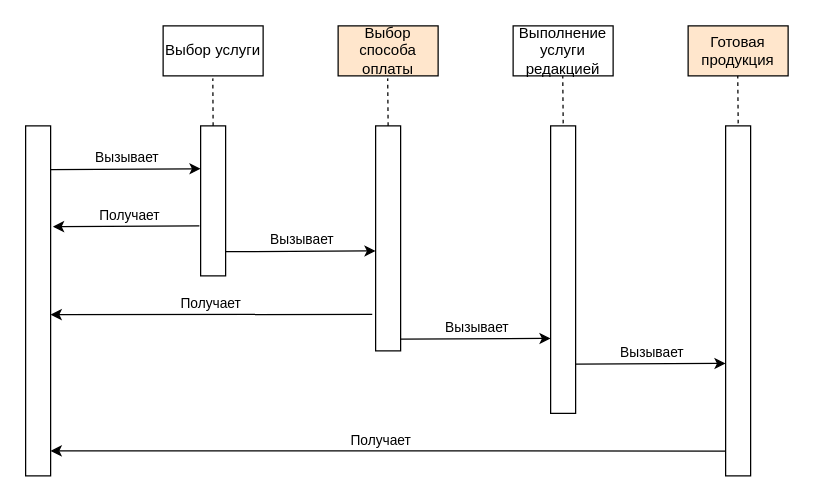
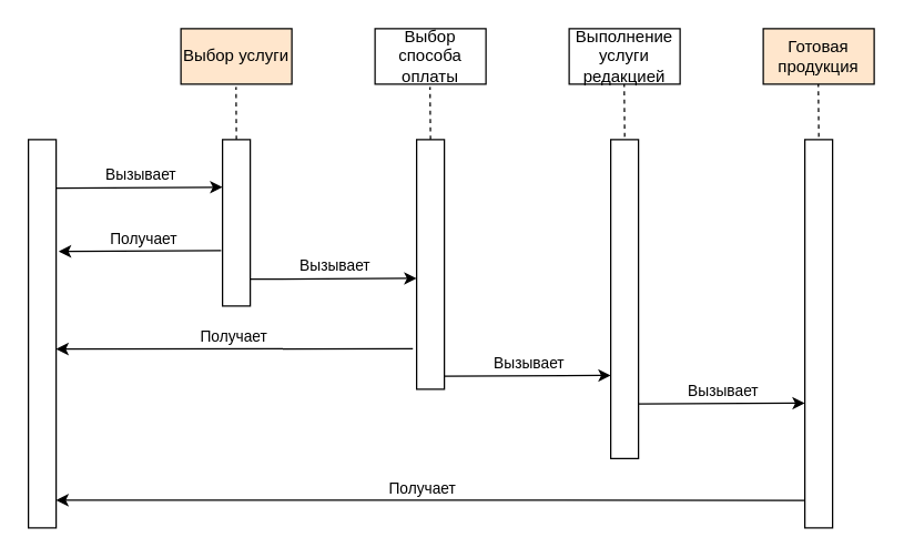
  <mxCell id="0" />
  <mxCell id="1" parent="0" />
- <mxCell id="2" value="Выбор услуги" style="rounded=0;whiteSpace=wrap;html=1;" parent="1" vertex="1"><mxGeometry x="130" y="20" width="80" height="40" as="geometry" /></mxCell>
- <mxCell id="3" value="Выбор способа оплаты" style="rounded=0;whiteSpace=wrap;html=1;fillColor=#ffe6cc;" parent="1" vertex="1"><mxGeometry x="270" y="20" width="80" height="40" as="geometry" /></mxCell>
+ <mxCell id="2" value="Выбор услуги" style="rounded=0;whiteSpace=wrap;html=1;fillColor=#ffe6cc;" parent="1" vertex="1"><mxGeometry x="130" y="20" width="80" height="40" as="geometry" /></mxCell>
+ <mxCell id="3" value="Выбор способа оплаты" style="rounded=0;whiteSpace=wrap;html=1;" parent="1" vertex="1"><mxGeometry x="270" y="20" width="80" height="40" as="geometry" /></mxCell>
  <mxCell id="4" value="" style="rounded=0;whiteSpace=wrap;html=1;" parent="1" vertex="1"><mxGeometry x="20" y="100" width="20" height="280" as="geometry" /></mxCell>
  <mxCell id="5" value="" style="rounded=0;whiteSpace=wrap;html=1;" parent="1" vertex="1"><mxGeometry x="160" y="100" width="20" height="120" as="geometry" /></mxCell>
  <mxCell id="6" value="" style="rounded=0;whiteSpace=wrap;html=1;" parent="1" vertex="1"><mxGeometry x="300" y="100" width="20" height="180" as="geometry" /></mxCell>
  <mxCell id="7" value="" style="endArrow=none;dashed=1;html=1;rounded=0;fontSize=12;startSize=8;endSize=8;curved=1;entryX=0.5;entryY=1.058;entryDx=0;entryDy=0;entryPerimeter=0;exitX=0.5;exitY=0;exitDx=0;exitDy=0;" parent="1" source="5" edge="1"><mxGeometry width="50" height="50" relative="1" as="geometry"><mxPoint x="169.76" y="100" as="sourcePoint" /><mxPoint x="169.76" y="62" as="targetPoint" /></mxGeometry></mxCell>
  <mxCell id="8" value="" style="endArrow=none;dashed=1;html=1;rounded=0;fontSize=12;startSize=8;endSize=8;curved=1;entryX=0.5;entryY=1.058;entryDx=0;entryDy=0;entryPerimeter=0;exitX=0.5;exitY=0;exitDx=0;exitDy=0;" parent="1" source="6" edge="1"><mxGeometry width="50" height="50" relative="1" as="geometry"><mxPoint x="309.9" y="220" as="sourcePoint" /><mxPoint x="309.66" y="62" as="targetPoint" /></mxGeometry></mxCell>
  <mxCell id="9" value="" style="endArrow=classic;html=1;rounded=0;exitX=1.121;exitY=0.076;exitDx=0;exitDy=0;exitPerimeter=0;entryX=0.121;entryY=0.286;entryDx=0;entryDy=0;entryPerimeter=0;" edge="1" parent="1"><mxGeometry width="50" height="50" relative="1" as="geometry"><mxPoint x="40" y="134.96" as="sourcePoint" /><mxPoint x="160" y="134.32" as="targetPoint" /></mxGeometry></mxCell>
  <mxCell id="10" value="Вызывает" style="edgeLabel;html=1;align=center;verticalAlign=middle;resizable=0;points=[];" vertex="1" connectable="0" parent="9"><mxGeometry x="-0.235" y="2" relative="1" as="geometry"><mxPoint x="15" y="-8" as="offset" /></mxGeometry></mxCell>
  <mxCell id="11" value="" style="endArrow=classic;html=1;rounded=0;exitX=-0.05;exitY=0.667;exitDx=0;exitDy=0;exitPerimeter=0;entryX=1.093;entryY=0.288;entryDx=0;entryDy=0;entryPerimeter=0;" edge="1" parent="1" source="5" target="4"><mxGeometry width="50" height="50" relative="1" as="geometry"><mxPoint x="140" y="260" as="sourcePoint" /><mxPoint x="190" y="210" as="targetPoint" /></mxGeometry></mxCell>
  <mxCell id="12" value="Получает" style="edgeLabel;html=1;align=center;verticalAlign=middle;resizable=0;points=[];" vertex="1" connectable="0" parent="11"><mxGeometry x="0.046" y="-1" relative="1" as="geometry"><mxPoint x="5" y="-8" as="offset" /></mxGeometry></mxCell>
  <mxCell id="13" style="edgeStyle=orthogonalEdgeStyle;rounded=0;orthogonalLoop=1;jettySize=auto;html=1;exitX=0.5;exitY=1;exitDx=0;exitDy=0;" edge="1" parent="1" source="5" target="5"><mxGeometry relative="1" as="geometry" /></mxCell>
  <mxCell id="14" value="Выполнение услуги редакцией" style="rounded=0;whiteSpace=wrap;html=1;" vertex="1" parent="1"><mxGeometry x="410" y="20" width="80" height="40" as="geometry" /></mxCell>
  <mxCell id="15" value="&lt;span style=&quot;color: rgba(0, 0, 0, 0); font-family: monospace; font-size: 0px; text-align: start; text-wrap: nowrap;&quot;&gt;%3CmxGraphModel%3E%3Croot%3E%3CmxCell%20id%3D%220%22%2F%3E%3CmxCell%20id%3D%221%22%20parent%3D%220%22%2F%3E%3CmxCell%20id%3D%222%22%20value%3D%22%D0%92%D1%8B%D0%BF%D0%BE%D0%BB%D0%BD%D0%B5%D0%BD%D0%B8%D0%B5%20%D1%83%D1%81%D0%BB%D1%83%D0%B3%D0%B8%20%D1%80%D0%B5%D0%B4%D0%B0%D0%BA%D1%86%D0%B8%D0%B5%D0%B9%22%20style%3D%22rounded%3D0%3BwhiteSpace%3Dwrap%3Bhtml%3D1%3B%22%20vertex%3D%221%22%20parent%3D%221%22%3E%3CmxGeometry%20x%3D%22460%22%20y%3D%22200%22%20width%3D%2280%22%20height%3D%2240%22%20as%3D%22geometry%22%2F%3E%3C%2FmxCell%3E%3C%2Froot%3E%3C%2FmxGraphModel%3E&lt;/span&gt;" style="rounded=0;whiteSpace=wrap;html=1;" vertex="1" parent="1"><mxGeometry x="440" y="100" width="20" height="230" as="geometry" /></mxCell>
  <mxCell id="16" value="" style="endArrow=none;dashed=1;html=1;rounded=0;fontSize=12;startSize=8;endSize=8;curved=1;entryX=0.5;entryY=1.058;entryDx=0;entryDy=0;entryPerimeter=0;exitX=0.5;exitY=0;exitDx=0;exitDy=0;" edge="1" parent="1"><mxGeometry width="50" height="50" relative="1" as="geometry"><mxPoint x="450.05" y="98" as="sourcePoint" /><mxPoint x="449.71" y="60" as="targetPoint" /></mxGeometry></mxCell>
  <mxCell id="17" value="" style="endArrow=classic;html=1;rounded=0;exitX=1.121;exitY=0.076;exitDx=0;exitDy=0;exitPerimeter=0;entryX=0.121;entryY=0.286;entryDx=0;entryDy=0;entryPerimeter=0;" edge="1" parent="1"><mxGeometry width="50" height="50" relative="1" as="geometry"><mxPoint x="180" y="200.64" as="sourcePoint" /><mxPoint x="300" y="200" as="targetPoint" /></mxGeometry></mxCell>
  <mxCell id="18" value="Вызывает" style="edgeLabel;html=1;align=center;verticalAlign=middle;resizable=0;points=[];" vertex="1" connectable="0" parent="17"><mxGeometry x="-0.235" y="2" relative="1" as="geometry"><mxPoint x="15" y="-8" as="offset" /></mxGeometry></mxCell>
  <mxCell id="19" value="" style="endArrow=classic;html=1;rounded=0;exitX=-0.136;exitY=0.838;exitDx=0;exitDy=0;exitPerimeter=0;entryX=1.179;entryY=0.35;entryDx=0;entryDy=0;entryPerimeter=0;" edge="1" parent="1" source="6"><mxGeometry width="50" height="50" relative="1" as="geometry"><mxPoint x="155" y="250" as="sourcePoint" /><mxPoint x="40" y="251" as="targetPoint" /></mxGeometry></mxCell>
  <mxCell id="20" value="Получает" style="edgeLabel;html=1;align=center;verticalAlign=middle;resizable=0;points=[];" vertex="1" connectable="0" parent="19"><mxGeometry x="0.046" y="-1" relative="1" as="geometry"><mxPoint x="5" y="-8" as="offset" /></mxGeometry></mxCell>
  <mxCell id="21" value="Готовая продукция" style="rounded=0;whiteSpace=wrap;html=1;fillColor=#ffe6cc;" vertex="1" parent="1"><mxGeometry x="550" y="20" width="80" height="40" as="geometry" /></mxCell>
  <mxCell id="22" value="&lt;span style=&quot;color: rgba(0, 0, 0, 0); font-family: monospace; font-size: 0px; text-align: start; text-wrap: nowrap;&quot;&gt;%3CmxGraphModel%3E%3Croot%3E%3CmxCell%20id%3D%220%22%2F%3E%3CmxCell%20id%3D%221%22%20parent%3D%220%22%2F%3E%3CmxCell%20id%3D%222%22%20value%3D%22%D0%92%D1%8B%D0%BF%D0%BE%D0%BB%D0%BD%D0%B5%D0%BD%D0%B8%D0%B5%20%D1%83%D1%81%D0%BB%D1%83%D0%B3%D0%B8%20%D1%80%D0%B5%D0%B4%D0%B0%D0%BA%D1%86%D0%B8%D0%B5%D0%B9%22%20style%3D%22rounded%3D0%3BwhiteSpace%3Dwrap%3Bhtml%3D1%3B%22%20vertex%3D%221%22%20parent%3D%221%22%3E%3CmxGeometry%20x%3D%22460%22%20y%3D%22200%22%20width%3D%2280%22%20height%3D%2240%22%20as%3D%22geometry%22%2F%3E%3C%2FmxCell%3E%3C%2Froot%3E%3C%2FmxGraphModel%3E&lt;/span&gt;" style="rounded=0;whiteSpace=wrap;html=1;" vertex="1" parent="1"><mxGeometry x="580" y="100" width="20" height="280" as="geometry" /></mxCell>
  <mxCell id="23" value="" style="endArrow=none;dashed=1;html=1;rounded=0;fontSize=12;startSize=8;endSize=8;curved=1;entryX=0.5;entryY=1.058;entryDx=0;entryDy=0;entryPerimeter=0;exitX=0.5;exitY=0;exitDx=0;exitDy=0;" edge="1" parent="1"><mxGeometry width="50" height="50" relative="1" as="geometry"><mxPoint x="590.05" y="98" as="sourcePoint" /><mxPoint x="589.71" y="60" as="targetPoint" /></mxGeometry></mxCell>
  <mxCell id="24" value="" style="endArrow=classic;html=1;rounded=0;exitX=1.121;exitY=0.076;exitDx=0;exitDy=0;exitPerimeter=0;entryX=0.121;entryY=0.286;entryDx=0;entryDy=0;entryPerimeter=0;" edge="1" parent="1"><mxGeometry width="50" height="50" relative="1" as="geometry"><mxPoint x="320" y="270.64" as="sourcePoint" /><mxPoint x="440" y="270" as="targetPoint" /></mxGeometry></mxCell>
  <mxCell id="25" value="Вызывает" style="edgeLabel;html=1;align=center;verticalAlign=middle;resizable=0;points=[];" vertex="1" connectable="0" parent="24"><mxGeometry x="-0.235" y="2" relative="1" as="geometry"><mxPoint x="15" y="-8" as="offset" /></mxGeometry></mxCell>
  <mxCell id="26" value="" style="endArrow=classic;html=1;rounded=0;exitX=1.121;exitY=0.076;exitDx=0;exitDy=0;exitPerimeter=0;entryX=0.121;entryY=0.286;entryDx=0;entryDy=0;entryPerimeter=0;" edge="1" parent="1"><mxGeometry width="50" height="50" relative="1" as="geometry"><mxPoint x="460" y="290.64" as="sourcePoint" /><mxPoint x="580" y="290" as="targetPoint" /></mxGeometry></mxCell>
  <mxCell id="27" value="Вызывает" style="edgeLabel;html=1;align=center;verticalAlign=middle;resizable=0;points=[];" vertex="1" connectable="0" parent="26"><mxGeometry x="-0.235" y="2" relative="1" as="geometry"><mxPoint x="15" y="-8" as="offset" /></mxGeometry></mxCell>
  <mxCell id="28" value="" style="endArrow=classic;html=1;rounded=0;exitX=0;exitY=0.929;exitDx=0;exitDy=0;exitPerimeter=0;entryX=1.179;entryY=0.35;entryDx=0;entryDy=0;entryPerimeter=0;" edge="1" parent="1" source="22"><mxGeometry width="50" height="50" relative="1" as="geometry"><mxPoint x="297" y="360" as="sourcePoint" /><mxPoint x="40" y="360" as="targetPoint" /></mxGeometry></mxCell>
  <mxCell id="29" value="Получает" style="edgeLabel;html=1;align=center;verticalAlign=middle;resizable=0;points=[];" vertex="1" connectable="0" parent="28"><mxGeometry x="0.046" y="-1" relative="1" as="geometry"><mxPoint x="5" y="-8" as="offset" /></mxGeometry></mxCell>
